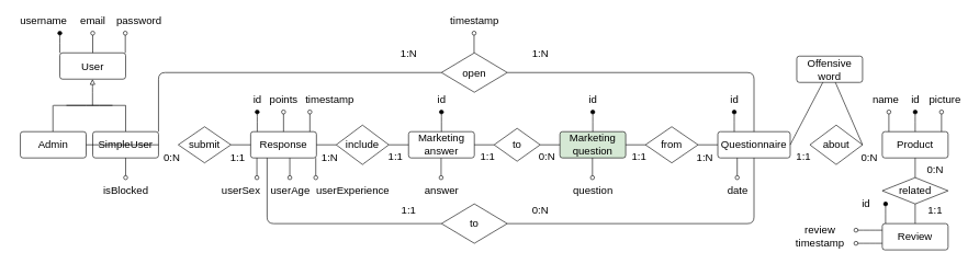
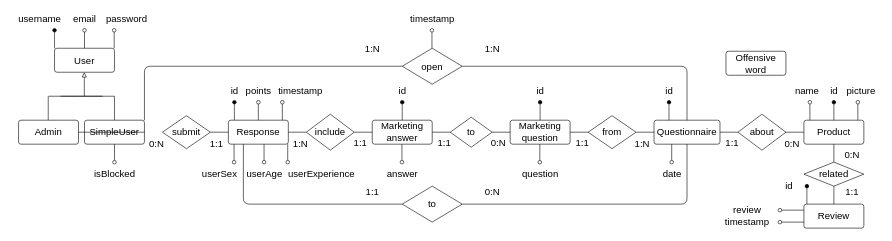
  <mxCell id="0" />
  <mxCell id="1" parent="0" />
  <mxCell id="2" value="User" style="rounded=1;arcSize=10;whiteSpace=wrap;html=1;align=center;fontSize=16;" parent="1" vertex="1"><mxGeometry x="90" y="80" width="100" height="40" as="geometry" /></mxCell>
  <mxCell id="3" value="" style="edgeStyle=segmentEdgeStyle;endArrow=block;html=1;entryX=0.5;entryY=1;entryDx=0;entryDy=0;endFill=0;" parent="1" edge="1"><mxGeometry width="50" height="50" relative="1" as="geometry"><mxPoint x="139.71" y="160" as="sourcePoint" /><mxPoint x="139.71" y="120" as="targetPoint" /><Array as="points"><mxPoint x="139.71" y="130" /><mxPoint x="139.71" y="130" /></Array></mxGeometry></mxCell>
  <mxCell id="4" value="" style="endArrow=none;html=1;" parent="1" edge="1"><mxGeometry width="50" height="50" relative="1" as="geometry"><mxPoint x="80" y="160" as="sourcePoint" /><mxPoint x="170" y="160" as="targetPoint" /><Array as="points"><mxPoint x="140" y="160" /></Array></mxGeometry></mxCell>
  <mxCell id="5" value="" style="endArrow=none;html=1;" parent="1" edge="1"><mxGeometry width="50" height="50" relative="1" as="geometry"><mxPoint x="190" y="160" as="sourcePoint" /><mxPoint x="100" y="160" as="targetPoint" /><Array as="points"><mxPoint x="140" y="160" /></Array></mxGeometry></mxCell>
  <mxCell id="6" value="" style="endArrow=none;html=1;" parent="1" edge="1"><mxGeometry width="50" height="50" relative="1" as="geometry"><mxPoint x="79.5" y="200" as="sourcePoint" /><mxPoint x="79.5" y="160" as="targetPoint" /></mxGeometry></mxCell>
  <mxCell id="7" value="" style="endArrow=none;html=1;" parent="1" edge="1"><mxGeometry width="50" height="50" relative="1" as="geometry"><mxPoint x="190" y="200" as="sourcePoint" /><mxPoint x="190" y="160" as="targetPoint" /></mxGeometry></mxCell>
  <mxCell id="8" value="Admin" style="rounded=1;arcSize=10;whiteSpace=wrap;html=1;align=center;fontSize=16;" parent="1" vertex="1"><mxGeometry x="30" y="200" width="100" height="40" as="geometry" /></mxCell>
  <mxCell id="9" value="SimpleUser" style="rounded=1;arcSize=10;whiteSpace=wrap;html=1;align=center;fontSize=16;" parent="1" vertex="1"><mxGeometry x="140" y="200" width="100" height="40" as="geometry" /></mxCell>
  <mxCell id="10" value="Response" style="rounded=1;arcSize=10;whiteSpace=wrap;html=1;align=center;fontSize=16;" parent="1" vertex="1"><mxGeometry x="380" y="200" width="100" height="40" as="geometry" /></mxCell>
  <mxCell id="11" value="&lt;div style=&quot;font-size: 16px;&quot;&gt;Marketing answer&lt;/div&gt;" style="rounded=1;arcSize=10;whiteSpace=wrap;html=1;align=center;fontSize=16;" parent="1" vertex="1"><mxGeometry x="620" y="200" width="100" height="40" as="geometry" /></mxCell>
  <mxCell id="12" value="Questionnaire" style="rounded=1;arcSize=10;whiteSpace=wrap;html=1;align=center;fontSize=16;" parent="1" vertex="1"><mxGeometry x="1090" y="200" width="110" height="40" as="geometry" /></mxCell>
  <mxCell id="13" value="submit" style="shape=rhombus;perimeter=rhombusPerimeter;whiteSpace=wrap;html=1;align=center;fontSize=16;" parent="1" vertex="1"><mxGeometry x="270" y="192.5" width="80" height="55" as="geometry" /></mxCell>
  <mxCell id="14" value="include" style="shape=rhombus;perimeter=rhombusPerimeter;whiteSpace=wrap;html=1;align=center;fontSize=16;" parent="1" vertex="1"><mxGeometry x="510" y="190" width="80" height="60" as="geometry" /></mxCell>
  <mxCell id="15" value="open" style="shape=rhombus;perimeter=rhombusPerimeter;whiteSpace=wrap;html=1;align=center;fontSize=16;" parent="1" vertex="1"><mxGeometry x="670" y="80" width="100" height="60" as="geometry" /></mxCell>
  <mxCell id="16" value="Product" style="rounded=1;arcSize=10;whiteSpace=wrap;html=1;align=center;fontSize=16;" parent="1" vertex="1"><mxGeometry x="1340" y="200" width="100" height="40" as="geometry" /></mxCell>
  <mxCell id="17" value="Review" style="rounded=1;arcSize=10;whiteSpace=wrap;html=1;align=center;fontSize=16;" parent="1" vertex="1"><mxGeometry x="1340" y="340" width="100" height="40" as="geometry" /></mxCell>
- <mxCell id="18" value="Marketing question" style="rounded=1;arcSize=10;whiteSpace=wrap;html=1;align=center;fontSize=16;fillColor=#d5e8d4;" parent="1" vertex="1"><mxGeometry x="850" y="200" width="100" height="40" as="geometry" /></mxCell>
+ <mxCell id="18" value="Marketing question" style="rounded=1;arcSize=10;whiteSpace=wrap;html=1;align=center;fontSize=16;" parent="1" vertex="1"><mxGeometry x="850" y="200" width="100" height="40" as="geometry" /></mxCell>
  <mxCell id="19" value="related" style="shape=rhombus;perimeter=rhombusPerimeter;whiteSpace=wrap;html=1;align=center;fontSize=16;" parent="1" vertex="1"><mxGeometry x="1340" y="270" width="100" height="40" as="geometry" /></mxCell>
  <mxCell id="20" value="to" style="shape=rhombus;perimeter=rhombusPerimeter;whiteSpace=wrap;html=1;align=center;fontSize=16;" parent="1" vertex="1"><mxGeometry x="750" y="195" width="70" height="50" as="geometry" /></mxCell>
  <mxCell id="21" value="about" style="shape=rhombus;perimeter=rhombusPerimeter;whiteSpace=wrap;html=1;align=center;fontSize=16;" parent="1" vertex="1"><mxGeometry x="1230" y="190" width="80" height="60" as="geometry" /></mxCell>
  <mxCell id="22" value="&lt;font style=&quot;font-size: 16px&quot;&gt;from&lt;/font&gt;" style="shape=rhombus;perimeter=rhombusPerimeter;whiteSpace=wrap;html=1;align=center;" parent="1" vertex="1"><mxGeometry x="980" y="192.5" width="80" height="55" as="geometry" /></mxCell>
  <mxCell id="23" value="Offensive word" style="rounded=1;arcSize=10;whiteSpace=wrap;html=1;align=center;fontSize=16;" parent="1" vertex="1"><mxGeometry x="1210" y="85" width="100" height="40" as="geometry" /></mxCell>
  <mxCell id="24" value="" style="endArrow=none;html=1;entryX=0;entryY=0.5;entryDx=0;entryDy=0;exitX=1;exitY=0;exitDx=0;exitDy=0;" parent="1" source="9" target="15" edge="1"><mxGeometry width="50" height="50" relative="1" as="geometry"><mxPoint x="450" y="30" as="sourcePoint" /><mxPoint x="500" y="-20" as="targetPoint" /><Array as="points"><mxPoint x="240" y="110" /></Array></mxGeometry></mxCell>
  <mxCell id="25" value="" style="endArrow=none;html=1;exitX=1;exitY=0.5;exitDx=0;exitDy=0;entryX=0.5;entryY=0;entryDx=0;entryDy=0;" parent="1" source="15" target="12" edge="1"><mxGeometry width="50" height="50" relative="1" as="geometry"><mxPoint x="960" y="70" as="sourcePoint" /><mxPoint x="1010" y="20" as="targetPoint" /><Array as="points"><mxPoint x="1145" y="110" /></Array></mxGeometry></mxCell>
  <mxCell id="26" value="" style="endArrow=none;html=1;exitX=1;exitY=0.5;exitDx=0;exitDy=0;entryX=0;entryY=0.5;entryDx=0;entryDy=0;" parent="1" source="13" target="10" edge="1"><mxGeometry width="50" height="50" relative="1" as="geometry"><mxPoint x="570" y="240" as="sourcePoint" /><mxPoint x="620" y="190" as="targetPoint" /></mxGeometry></mxCell>
  <mxCell id="27" value="" style="endArrow=none;html=1;entryX=0;entryY=0.5;entryDx=0;entryDy=0;exitX=1;exitY=0.5;exitDx=0;exitDy=0;" parent="1" source="10" target="14" edge="1"><mxGeometry width="50" height="50" relative="1" as="geometry"><mxPoint x="490" y="280" as="sourcePoint" /><mxPoint x="540" y="230" as="targetPoint" /></mxGeometry></mxCell>
  <mxCell id="28" value="" style="endArrow=none;html=1;exitX=1;exitY=0.5;exitDx=0;exitDy=0;" parent="1" source="9" target="8" edge="1"><mxGeometry width="50" height="50" relative="1" as="geometry"><mxPoint x="270" y="300" as="sourcePoint" /><mxPoint x="320" y="250" as="targetPoint" /></mxGeometry></mxCell>
  <mxCell id="29" value="" style="endArrow=none;html=1;fontSize=16;entryX=0;entryY=0.5;entryDx=0;entryDy=0;exitX=1;exitY=0.5;exitDx=0;exitDy=0;" parent="1" source="11" target="20" edge="1"><mxGeometry width="50" height="50" relative="1" as="geometry"><mxPoint x="670" y="340" as="sourcePoint" /><mxPoint x="720" y="290" as="targetPoint" /></mxGeometry></mxCell>
  <mxCell id="30" value="" style="endArrow=none;html=1;fontSize=16;entryX=0;entryY=0.5;entryDx=0;entryDy=0;exitX=1;exitY=0.5;exitDx=0;exitDy=0;" parent="1" source="14" target="11" edge="1"><mxGeometry width="50" height="50" relative="1" as="geometry"><mxPoint x="580" y="195" as="sourcePoint" /><mxPoint x="630" y="145" as="targetPoint" /></mxGeometry></mxCell>
  <mxCell id="31" value="" style="endArrow=none;html=1;fontSize=16;entryX=0;entryY=0.5;entryDx=0;entryDy=0;exitX=1;exitY=0.5;exitDx=0;exitDy=0;" parent="1" source="20" target="18" edge="1"><mxGeometry width="50" height="50" relative="1" as="geometry"><mxPoint x="860" y="240" as="sourcePoint" /><mxPoint x="910" y="190" as="targetPoint" /></mxGeometry></mxCell>
  <mxCell id="32" value="" style="endArrow=none;html=1;fontSize=16;entryX=0;entryY=0.5;entryDx=0;entryDy=0;exitX=1;exitY=0.5;exitDx=0;exitDy=0;" parent="1" source="18" target="22" edge="1"><mxGeometry width="50" height="50" relative="1" as="geometry"><mxPoint x="860" y="240" as="sourcePoint" /><mxPoint x="910" y="190" as="targetPoint" /></mxGeometry></mxCell>
  <mxCell id="33" value="" style="endArrow=none;html=1;fontSize=16;entryX=0;entryY=0.5;entryDx=0;entryDy=0;exitX=1;exitY=0.5;exitDx=0;exitDy=0;" parent="1" source="22" target="12" edge="1"><mxGeometry width="50" height="50" relative="1" as="geometry"><mxPoint x="1060" y="340" as="sourcePoint" /><mxPoint x="1110" y="290" as="targetPoint" /></mxGeometry></mxCell>
- <mxCell id="34" value="" style="endArrow=none;html=1;fontSize=16;exitX=1;exitY=0.5;exitDx=0;exitDy=0;" parent="1" source="12" target="23" edge="1"><mxGeometry width="50" height="50" relative="1" as="geometry"><mxPoint x="1220" y="290" as="sourcePoint" /><mxPoint x="1270" y="240" as="targetPoint" /></mxGeometry></mxCell>
- <mxCell id="35" value="" style="endArrow=none;html=1;fontSize=16;exitX=1;exitY=0.5;exitDx=0;exitDy=0;" parent="1" source="21" target="23" edge="1"><mxGeometry width="50" height="50" relative="1" as="geometry"><mxPoint x="1280" y="310" as="sourcePoint" /><mxPoint x="1330" y="260" as="targetPoint" /></mxGeometry></mxCell>
+ <mxCell id="34" value="" style="endArrow=none;html=1;fontSize=16;entryX=0;entryY=0.5;entryDx=0;entryDy=0;exitX=1;exitY=0.5;exitDx=0;exitDy=0;" parent="1" source="12" target="21" edge="1"><mxGeometry width="50" height="50" relative="1" as="geometry"><mxPoint x="1220" y="290" as="sourcePoint" /><mxPoint x="1270" y="240" as="targetPoint" /></mxGeometry></mxCell>
+ <mxCell id="35" value="" style="endArrow=none;html=1;fontSize=16;entryX=0;entryY=0.5;entryDx=0;entryDy=0;exitX=1;exitY=0.5;exitDx=0;exitDy=0;" parent="1" source="21" target="16" edge="1"><mxGeometry width="50" height="50" relative="1" as="geometry"><mxPoint x="1280" y="310" as="sourcePoint" /><mxPoint x="1330" y="260" as="targetPoint" /></mxGeometry></mxCell>
  <mxCell id="36" value="" style="endArrow=oval;html=1;endFill=0;" parent="1" edge="1"><mxGeometry width="50" height="50" relative="1" as="geometry"><mxPoint x="899.5" y="240" as="sourcePoint" /><mxPoint x="899.5" y="270" as="targetPoint" /><Array as="points" /></mxGeometry></mxCell>
  <mxCell id="37" value="" style="endArrow=oval;html=1;endFill=1;" parent="1" edge="1"><mxGeometry width="50" height="50" relative="1" as="geometry"><mxPoint x="90" y="80" as="sourcePoint" /><mxPoint x="90" y="50" as="targetPoint" /><Array as="points"><mxPoint x="90" y="55" /></Array></mxGeometry></mxCell>
  <mxCell id="38" value="to" style="shape=rhombus;perimeter=rhombusPerimeter;whiteSpace=wrap;html=1;align=center;fontSize=16;" parent="1" vertex="1"><mxGeometry x="670" y="310" width="100" height="60" as="geometry" /></mxCell>
  <mxCell id="39" value="" style="endArrow=none;html=1;fontSize=16;entryX=0;entryY=0.5;entryDx=0;entryDy=0;exitX=0.25;exitY=1;exitDx=0;exitDy=0;" parent="1" source="10" target="38" edge="1"><mxGeometry width="50" height="50" relative="1" as="geometry"><mxPoint x="500" y="345" as="sourcePoint" /><mxPoint x="550" y="295" as="targetPoint" /><Array as="points"><mxPoint x="405" y="340" /></Array></mxGeometry></mxCell>
  <mxCell id="40" value="" style="endArrow=none;html=1;fontSize=16;entryX=0.5;entryY=1;entryDx=0;entryDy=0;exitX=1;exitY=0.5;exitDx=0;exitDy=0;" parent="1" source="38" target="12" edge="1"><mxGeometry width="50" height="50" relative="1" as="geometry"><mxPoint x="930" y="370" as="sourcePoint" /><mxPoint x="980" y="320" as="targetPoint" /><Array as="points"><mxPoint x="1145" y="340" /></Array></mxGeometry></mxCell>
  <mxCell id="41" value="" style="endArrow=none;html=1;fontSize=16;exitX=0.5;exitY=1;exitDx=0;exitDy=0;entryX=0.5;entryY=0;entryDx=0;entryDy=0;" parent="1" source="19" target="17" edge="1"><mxGeometry width="50" height="50" relative="1" as="geometry"><mxPoint x="1520" y="250" as="sourcePoint" /><mxPoint x="1440" y="280" as="targetPoint" /></mxGeometry></mxCell>
  <mxCell id="42" value="" style="endArrow=none;html=1;fontSize=16;entryX=0.5;entryY=1;entryDx=0;entryDy=0;" parent="1" source="19" target="16" edge="1"><mxGeometry width="50" height="50" relative="1" as="geometry"><mxPoint x="1280" y="300" as="sourcePoint" /><mxPoint x="1330" y="250" as="targetPoint" /></mxGeometry></mxCell>
  <mxCell id="43" value="" style="endArrow=oval;html=1;endFill=0;" parent="1" edge="1"><mxGeometry width="50" height="50" relative="1" as="geometry"><mxPoint x="719.58" y="80" as="sourcePoint" /><mxPoint x="719.58" y="50" as="targetPoint" /><Array as="points" /></mxGeometry></mxCell>
  <mxCell id="44" value="0:N" style="text;html=1;align=center;verticalAlign=middle;resizable=0;points=[];autosize=1;strokeColor=none;fontSize=16;" parent="1" vertex="1"><mxGeometry x="240" y="230" width="40" height="20" as="geometry" /></mxCell>
  <mxCell id="45" value="1:1" style="text;html=1;align=center;verticalAlign=middle;resizable=0;points=[];autosize=1;strokeColor=none;fontSize=16;" parent="1" vertex="1"><mxGeometry x="340" y="230" width="40" height="20" as="geometry" /></mxCell>
  <mxCell id="46" value="1:1" style="text;html=1;align=center;verticalAlign=middle;resizable=0;points=[];autosize=1;strokeColor=none;fontSize=16;" parent="1" vertex="1"><mxGeometry x="580" y="227.5" width="40" height="20" as="geometry" /></mxCell>
  <mxCell id="47" value="1:N" style="text;html=1;align=center;verticalAlign=middle;resizable=0;points=[];autosize=1;strokeColor=none;fontSize=16;" parent="1" vertex="1"><mxGeometry x="480" y="230" width="40" height="20" as="geometry" /></mxCell>
  <mxCell id="48" value="1:1" style="text;html=1;align=center;verticalAlign=middle;resizable=0;points=[];autosize=1;strokeColor=none;fontSize=16;" parent="1" vertex="1"><mxGeometry x="720" y="227.5" width="40" height="20" as="geometry" /></mxCell>
  <mxCell id="49" value="0:N" style="text;html=1;align=center;verticalAlign=middle;resizable=0;points=[];autosize=1;strokeColor=none;fontSize=16;" parent="1" vertex="1"><mxGeometry x="810" y="227.5" width="40" height="20" as="geometry" /></mxCell>
  <mxCell id="50" value="1:1" style="text;html=1;align=center;verticalAlign=middle;resizable=0;points=[];autosize=1;strokeColor=none;fontSize=16;" parent="1" vertex="1"><mxGeometry x="950" y="227.5" width="40" height="20" as="geometry" /></mxCell>
  <mxCell id="51" value="1:N" style="text;html=1;align=center;verticalAlign=middle;resizable=0;points=[];autosize=1;strokeColor=none;fontSize=16;" parent="1" vertex="1"><mxGeometry x="1050" y="230" width="40" height="20" as="geometry" /></mxCell>
  <mxCell id="52" value="1:1" style="text;html=1;align=center;verticalAlign=middle;resizable=0;points=[];autosize=1;strokeColor=none;fontSize=16;" parent="1" vertex="1"><mxGeometry x="1200" y="227.5" width="40" height="20" as="geometry" /></mxCell>
  <mxCell id="53" value="0:N" style="text;html=1;align=center;verticalAlign=middle;resizable=0;points=[];autosize=1;strokeColor=none;fontSize=16;" parent="1" vertex="1"><mxGeometry x="1300" y="230" width="40" height="20" as="geometry" /></mxCell>
  <mxCell id="54" value="0:N" style="text;html=1;align=center;verticalAlign=middle;resizable=0;points=[];autosize=1;strokeColor=none;fontSize=16;" parent="1" vertex="1"><mxGeometry x="1400" y="247.5" width="40" height="20" as="geometry" /></mxCell>
  <mxCell id="55" value="1:1" style="text;html=1;align=center;verticalAlign=middle;resizable=0;points=[];autosize=1;strokeColor=none;fontSize=16;" parent="1" vertex="1"><mxGeometry x="1400" y="310" width="40" height="20" as="geometry" /></mxCell>
  <mxCell id="56" value="1:1" style="text;html=1;align=center;verticalAlign=middle;resizable=0;points=[];autosize=1;strokeColor=none;fontSize=16;" parent="1" vertex="1"><mxGeometry x="600" y="310" width="40" height="20" as="geometry" /></mxCell>
  <mxCell id="57" value="0:N" style="text;html=1;align=center;verticalAlign=middle;resizable=0;points=[];autosize=1;strokeColor=none;fontSize=16;" parent="1" vertex="1"><mxGeometry x="800" y="310" width="40" height="20" as="geometry" /></mxCell>
  <mxCell id="58" value="timestamp" style="text;html=1;align=center;verticalAlign=middle;resizable=0;points=[];autosize=1;strokeColor=none;fontSize=16;" vertex="1" parent="1"><mxGeometry x="675" y="20" width="90" height="20" as="geometry" /></mxCell>
  <mxCell id="59" value="username" style="text;html=1;align=center;verticalAlign=middle;resizable=0;points=[];autosize=1;strokeColor=none;fontSize=16;" vertex="1" parent="1"><mxGeometry x="20" y="20" width="90" height="20" as="geometry" /></mxCell>
  <mxCell id="60" value="" style="endArrow=oval;html=1;endFill=0;" edge="1" parent="1"><mxGeometry width="50" height="50" relative="1" as="geometry"><mxPoint x="140" y="80" as="sourcePoint" /><mxPoint x="140" y="50" as="targetPoint" /><Array as="points" /></mxGeometry></mxCell>
  <mxCell id="61" value="email" style="text;html=1;align=center;verticalAlign=middle;resizable=0;points=[];autosize=1;strokeColor=none;fontSize=16;" vertex="1" parent="1"><mxGeometry x="115" y="20" width="50" height="20" as="geometry" /></mxCell>
  <mxCell id="62" value="" style="endArrow=oval;html=1;endFill=0;" edge="1" parent="1"><mxGeometry width="50" height="50" relative="1" as="geometry"><mxPoint x="189.5" y="80" as="sourcePoint" /><mxPoint x="189.5" y="50" as="targetPoint" /><Array as="points" /></mxGeometry></mxCell>
  <mxCell id="63" value="password" style="text;html=1;align=center;verticalAlign=middle;resizable=0;points=[];autosize=1;strokeColor=none;fontSize=16;" vertex="1" parent="1"><mxGeometry x="170" y="20" width="80" height="20" as="geometry" /></mxCell>
  <mxCell id="64" value="" style="endArrow=oval;html=1;endFill=0;" edge="1" parent="1"><mxGeometry width="50" height="50" relative="1" as="geometry"><mxPoint x="190" y="240" as="sourcePoint" /><mxPoint x="190" y="270" as="targetPoint" /><Array as="points" /></mxGeometry></mxCell>
  <mxCell id="65" value="isBlocked" style="text;html=1;align=center;verticalAlign=middle;resizable=0;points=[];autosize=1;strokeColor=none;fontSize=16;" vertex="1" parent="1"><mxGeometry x="150" y="280" width="80" height="20" as="geometry" /></mxCell>
  <mxCell id="66" value="" style="endArrow=oval;html=1;endFill=1;" edge="1" parent="1"><mxGeometry width="50" height="50" relative="1" as="geometry"><mxPoint x="390" y="200" as="sourcePoint" /><mxPoint x="390" y="170" as="targetPoint" /><Array as="points"><mxPoint x="390" y="175" /></Array></mxGeometry></mxCell>
  <mxCell id="67" value="id" style="text;html=1;align=center;verticalAlign=middle;resizable=0;points=[];autosize=1;strokeColor=none;fontSize=16;" vertex="1" parent="1"><mxGeometry x="375" y="140" width="30" height="20" as="geometry" /></mxCell>
  <mxCell id="68" value="" style="endArrow=oval;html=1;endFill=0;" edge="1" parent="1"><mxGeometry width="50" height="50" relative="1" as="geometry"><mxPoint x="430" y="200" as="sourcePoint" /><mxPoint x="430" y="170" as="targetPoint" /><Array as="points" /></mxGeometry></mxCell>
  <mxCell id="69" value="" style="endArrow=oval;html=1;endFill=0;" edge="1" parent="1"><mxGeometry width="50" height="50" relative="1" as="geometry"><mxPoint x="439.5" y="240" as="sourcePoint" /><mxPoint x="439.5" y="270" as="targetPoint" /><Array as="points" /></mxGeometry></mxCell>
  <mxCell id="70" value="" style="endArrow=oval;html=1;endFill=0;" edge="1" parent="1"><mxGeometry width="50" height="50" relative="1" as="geometry"><mxPoint x="389.5" y="240" as="sourcePoint" /><mxPoint x="389.5" y="270" as="targetPoint" /><Array as="points" /></mxGeometry></mxCell>
  <mxCell id="71" value="" style="endArrow=oval;html=1;endFill=0;" edge="1" parent="1"><mxGeometry width="50" height="50" relative="1" as="geometry"><mxPoint x="470" y="200" as="sourcePoint" /><mxPoint x="470" y="170" as="targetPoint" /><Array as="points" /></mxGeometry></mxCell>
  <mxCell id="72" value="timestamp" style="text;html=1;align=center;verticalAlign=middle;resizable=0;points=[];autosize=1;strokeColor=none;fontSize=16;" vertex="1" parent="1"><mxGeometry x="455" y="140" width="90" height="20" as="geometry" /></mxCell>
  <mxCell id="73" value="userAge" style="text;html=1;align=center;verticalAlign=middle;resizable=0;points=[];autosize=1;strokeColor=none;fontSize=16;" vertex="1" parent="1"><mxGeometry x="400" y="280" width="80" height="20" as="geometry" /></mxCell>
  <mxCell id="74" value="points" style="text;html=1;align=center;verticalAlign=middle;resizable=0;points=[];autosize=1;strokeColor=none;fontSize=16;" vertex="1" parent="1"><mxGeometry x="400" y="140" width="60" height="20" as="geometry" /></mxCell>
  <mxCell id="75" value="userSex" style="text;html=1;align=center;verticalAlign=middle;resizable=0;points=[];autosize=1;strokeColor=none;fontSize=16;" vertex="1" parent="1"><mxGeometry x="330" y="280" width="70" height="20" as="geometry" /></mxCell>
  <mxCell id="76" value="" style="endArrow=oval;html=1;endFill=0;" edge="1" parent="1"><mxGeometry width="50" height="50" relative="1" as="geometry"><mxPoint x="479" y="240" as="sourcePoint" /><mxPoint x="479" y="270" as="targetPoint" /><Array as="points" /></mxGeometry></mxCell>
  <mxCell id="77" value="userExperience" style="text;html=1;align=center;verticalAlign=middle;resizable=0;points=[];autosize=1;strokeColor=none;fontSize=16;" vertex="1" parent="1"><mxGeometry x="470" y="280" width="130" height="20" as="geometry" /></mxCell>
  <mxCell id="78" value="" style="endArrow=oval;html=1;endFill=1;" edge="1" parent="1"><mxGeometry width="50" height="50" relative="1" as="geometry"><mxPoint x="670" y="200" as="sourcePoint" /><mxPoint x="670" y="170" as="targetPoint" /><Array as="points"><mxPoint x="670" y="175" /></Array></mxGeometry></mxCell>
  <mxCell id="79" value="id" style="text;html=1;align=center;verticalAlign=middle;resizable=0;points=[];autosize=1;strokeColor=none;fontSize=16;" vertex="1" parent="1"><mxGeometry x="655" y="140" width="30" height="20" as="geometry" /></mxCell>
  <mxCell id="80" value="" style="endArrow=oval;html=1;endFill=0;" edge="1" parent="1"><mxGeometry width="50" height="50" relative="1" as="geometry"><mxPoint x="669.5" y="240" as="sourcePoint" /><mxPoint x="669.5" y="270" as="targetPoint" /><Array as="points" /></mxGeometry></mxCell>
  <mxCell id="81" value="answer" style="text;html=1;align=center;verticalAlign=middle;resizable=0;points=[];autosize=1;strokeColor=none;fontSize=16;" vertex="1" parent="1"><mxGeometry x="635" y="280" width="70" height="20" as="geometry" /></mxCell>
  <mxCell id="82" value="" style="endArrow=oval;html=1;endFill=1;" edge="1" parent="1"><mxGeometry width="50" height="50" relative="1" as="geometry"><mxPoint x="900" y="200" as="sourcePoint" /><mxPoint x="900" y="170" as="targetPoint" /><Array as="points"><mxPoint x="900" y="175" /></Array></mxGeometry></mxCell>
  <mxCell id="83" value="id" style="text;html=1;align=center;verticalAlign=middle;resizable=0;points=[];autosize=1;strokeColor=none;fontSize=16;" vertex="1" parent="1"><mxGeometry x="885" y="140" width="30" height="20" as="geometry" /></mxCell>
  <mxCell id="84" value="question" style="text;html=1;align=center;verticalAlign=middle;resizable=0;points=[];autosize=1;strokeColor=none;fontSize=16;" vertex="1" parent="1"><mxGeometry x="860" y="280" width="80" height="20" as="geometry" /></mxCell>
  <mxCell id="85" value="" style="endArrow=oval;html=1;endFill=1;" edge="1" parent="1"><mxGeometry width="50" height="50" relative="1" as="geometry"><mxPoint x="1115" y="200" as="sourcePoint" /><mxPoint x="1115" y="170" as="targetPoint" /><Array as="points"><mxPoint x="1115" y="175" /></Array></mxGeometry></mxCell>
  <mxCell id="86" value="id" style="text;html=1;align=center;verticalAlign=middle;resizable=0;points=[];autosize=1;strokeColor=none;fontSize=16;" vertex="1" parent="1"><mxGeometry x="1100" y="140" width="30" height="20" as="geometry" /></mxCell>
  <mxCell id="87" value="" style="endArrow=oval;html=1;endFill=0;" edge="1" parent="1"><mxGeometry width="50" height="50" relative="1" as="geometry"><mxPoint x="1119.5" y="240" as="sourcePoint" /><mxPoint x="1119.5" y="270" as="targetPoint" /><Array as="points" /></mxGeometry></mxCell>
  <mxCell id="88" value="date" style="text;html=1;align=center;verticalAlign=middle;resizable=0;points=[];autosize=1;strokeColor=none;fontSize=16;" vertex="1" parent="1"><mxGeometry x="1095" y="280" width="50" height="20" as="geometry" /></mxCell>
  <mxCell id="89" value="" style="endArrow=oval;html=1;endFill=1;" edge="1" parent="1"><mxGeometry width="50" height="50" relative="1" as="geometry"><mxPoint x="1390" y="200" as="sourcePoint" /><mxPoint x="1390" y="170" as="targetPoint" /><Array as="points"><mxPoint x="1390" y="175" /></Array></mxGeometry></mxCell>
  <mxCell id="90" value="id" style="text;html=1;align=center;verticalAlign=middle;resizable=0;points=[];autosize=1;strokeColor=none;fontSize=16;" vertex="1" parent="1"><mxGeometry x="1375" y="140" width="30" height="20" as="geometry" /></mxCell>
  <mxCell id="91" value="" style="endArrow=oval;html=1;endFill=0;" edge="1" parent="1"><mxGeometry width="50" height="50" relative="1" as="geometry"><mxPoint x="1350" y="200" as="sourcePoint" /><mxPoint x="1350" y="170" as="targetPoint" /><Array as="points" /></mxGeometry></mxCell>
  <mxCell id="92" value="picture" style="text;html=1;align=center;verticalAlign=middle;resizable=0;points=[];autosize=1;strokeColor=none;fontSize=16;" vertex="1" parent="1"><mxGeometry x="1405" y="140" width="60" height="20" as="geometry" /></mxCell>
  <mxCell id="93" value="" style="endArrow=oval;html=1;endFill=0;" edge="1" parent="1"><mxGeometry width="50" height="50" relative="1" as="geometry"><mxPoint x="1430" y="200" as="sourcePoint" /><mxPoint x="1430" y="170" as="targetPoint" /><Array as="points" /></mxGeometry></mxCell>
  <mxCell id="94" value="name" style="text;html=1;align=center;verticalAlign=middle;resizable=0;points=[];autosize=1;strokeColor=none;fontSize=16;" vertex="1" parent="1"><mxGeometry x="1315" y="140" width="60" height="20" as="geometry" /></mxCell>
  <mxCell id="95" value="1:N" style="text;html=1;align=center;verticalAlign=middle;resizable=0;points=[];autosize=1;strokeColor=none;fontSize=16;" vertex="1" parent="1"><mxGeometry x="600" y="70" width="40" height="20" as="geometry" /></mxCell>
  <mxCell id="96" value="1:N" style="text;html=1;align=center;verticalAlign=middle;resizable=0;points=[];autosize=1;strokeColor=none;fontSize=16;" vertex="1" parent="1"><mxGeometry x="800" y="70" width="40" height="20" as="geometry" /></mxCell>
  <mxCell id="97" value="" style="endArrow=oval;html=1;endFill=0;" edge="1" parent="1"><mxGeometry width="50" height="50" relative="1" as="geometry"><mxPoint x="1340" y="350" as="sourcePoint" /><mxPoint x="1300" y="350" as="targetPoint" /><Array as="points"><mxPoint x="1320" y="350" /></Array></mxGeometry></mxCell>
  <mxCell id="98" value="review" style="text;html=1;align=center;verticalAlign=middle;resizable=0;points=[];autosize=1;strokeColor=none;fontSize=16;" vertex="1" parent="1"><mxGeometry x="1215" y="340" width="60" height="20" as="geometry" /></mxCell>
  <mxCell id="99" value="timestamp" style="text;html=1;align=center;verticalAlign=middle;resizable=0;points=[];autosize=1;strokeColor=none;fontSize=16;" vertex="1" parent="1"><mxGeometry x="1200" y="360" width="90" height="20" as="geometry" /></mxCell>
  <mxCell id="100" value="" style="endArrow=oval;html=1;endFill=0;" edge="1" parent="1"><mxGeometry width="50" height="50" relative="1" as="geometry"><mxPoint x="1340" y="370" as="sourcePoint" /><mxPoint x="1300" y="370" as="targetPoint" /><Array as="points"><mxPoint x="1320" y="370" /></Array></mxGeometry></mxCell>
  <mxCell id="101" value="" style="endArrow=oval;html=1;endFill=1;" edge="1" parent="1"><mxGeometry width="50" height="50" relative="1" as="geometry"><mxPoint x="1345" y="340" as="sourcePoint" /><mxPoint x="1345" y="310" as="targetPoint" /><Array as="points"><mxPoint x="1345" y="315" /></Array></mxGeometry></mxCell>
  <mxCell id="102" value="id" style="text;html=1;align=center;verticalAlign=middle;resizable=0;points=[];autosize=1;strokeColor=none;fontSize=16;" vertex="1" parent="1"><mxGeometry x="1300" y="300" width="30" height="20" as="geometry" /></mxCell>
